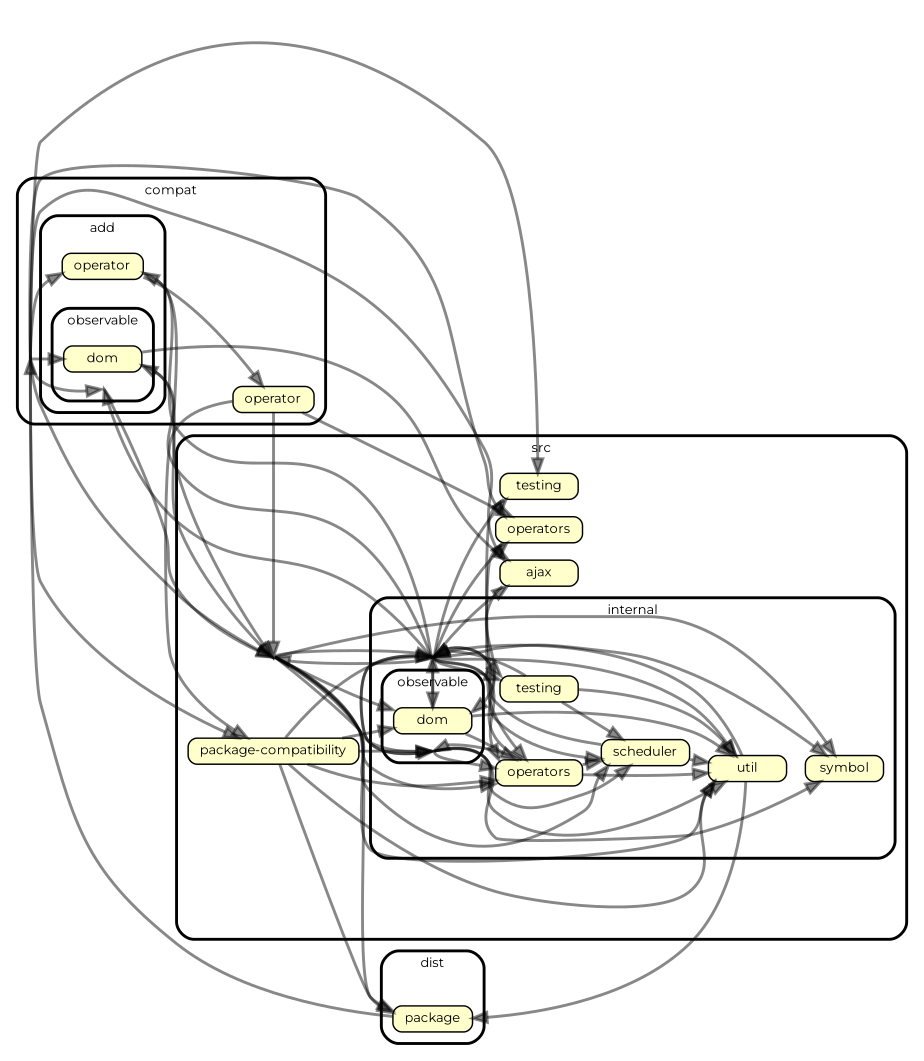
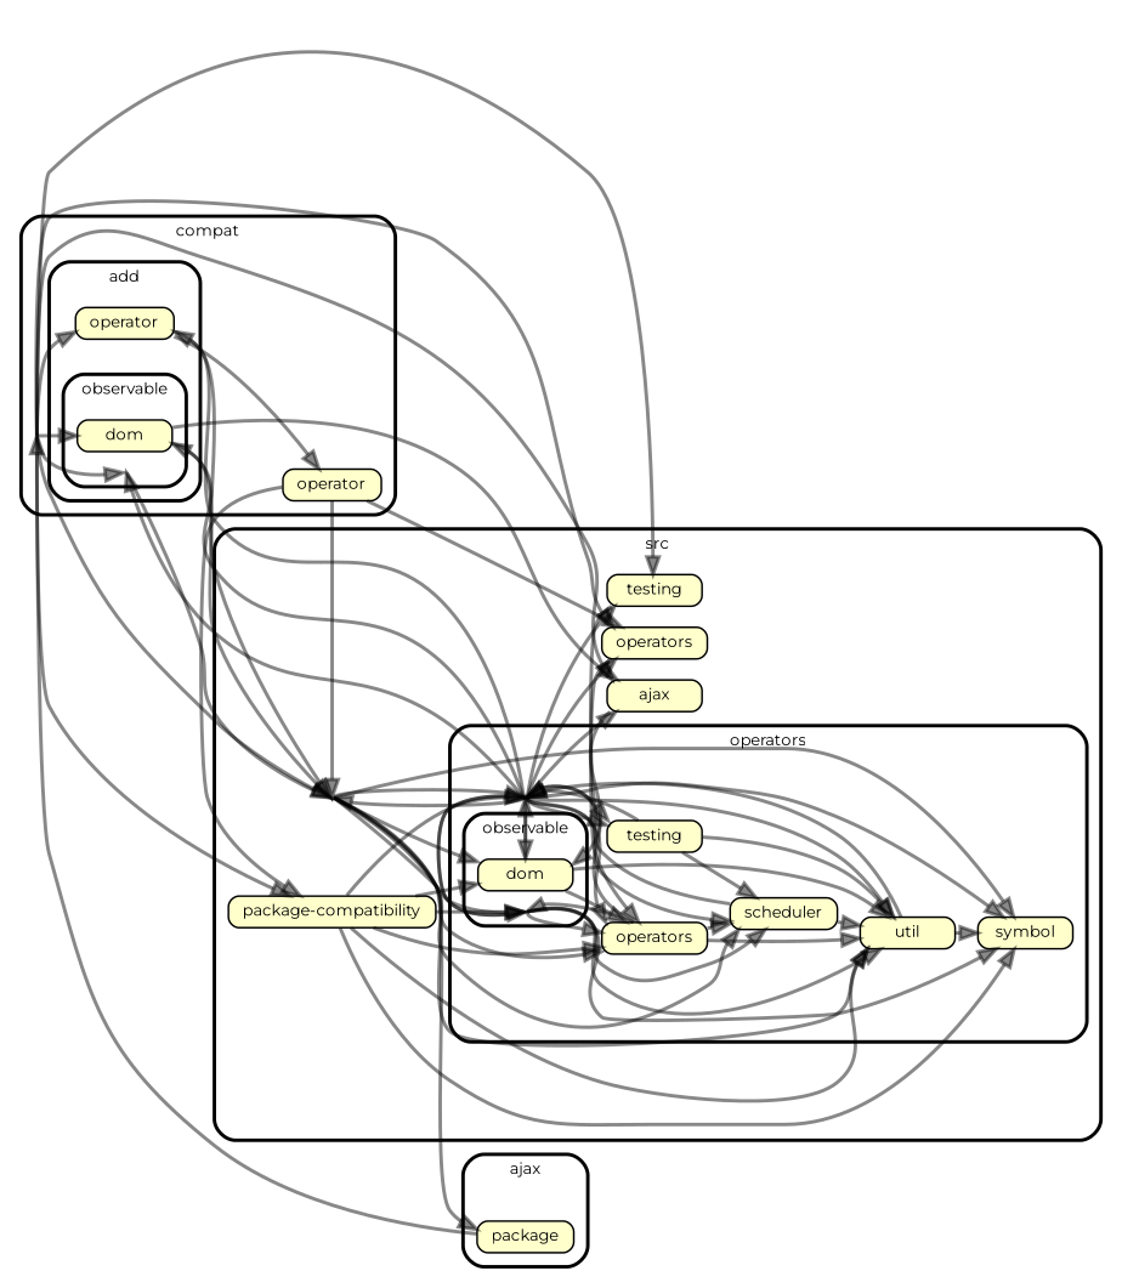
  digraph {
    compound=true
    fontname=Montserrat
    fontsize=9
    nodesep=0.16
    ordering=out
    rankdir=LR
    ranksep=0.18
    splines=true
    style="rounded,bold"
    node [fillcolor="#ffffcc" fontname=Montserrat fontsize=9 shape=box style="rounded, filled"]
    edge [arrowhead=normal color="#00000077" fontname=Montserrat fontsize=9 penwidth=2.0]
    "compat/add/observable" [height=0.2 shape=point style=invis width=0]
    n2 [height=0.2 label=dom]
    "compat/add" [height=0.2 shape=point style=invis width=0]
    n4 [height=0.2 label=operator]
    compat [height=0.2 shape=point style=invis width=0]
    n6 [height=0.2 label=operator]
    dist [height=0.2 shape=point style=invis width=0]
    n8 [height=0.2 label=package]
    "src/internal/observable" [height=0.2 shape=point style=invis width=0]
    n10 [height=0.2 label=dom]
    "src/internal" [height=0.2 shape=point style=invis width=0]
    n12 [height=0.2 label=operators]
    n13 [height=0.2 label=scheduler]
    n14 [height=0.2 label=symbol]
    n15 [height=0.2 label=testing]
    n16 [height=0.2 label=util]
    src [height=0.2 shape=point style=invis width=0]
    n18 [height=0.2 label=ajax]
    n19 [height=0.2 label="package-compatibility"]
    n20 [height=0.2 label=operators]
    n21 [height=0.2 label=testing]
    subgraph cluster_1 {
      label=compat
      compat
      n6
      subgraph cluster_2 {
        label=add
        "compat/add"
        n4
        subgraph cluster_3 {
          label=observable
          "compat/add/observable"
          n2
        }
      }
    }
    subgraph cluster_4 {
-     label=dist
+     label=ajax
      dist
      n8
    }
    subgraph cluster_5 {
      label=src
      src
      n18
      n19
      n20
      n21
      subgraph cluster_6 {
-       label=internal
+       label=operators
        "src/internal"
        n12
        n13
        n14
        n15
        n16
        subgraph cluster_7 {
          label=observable
          "src/internal/observable"
          n10
        }
      }
    }
    "compat/add/observable" -> src
    n2 -> src
    n2 -> n18
    n4 -> n6
    n4 -> src
    compat -> "compat/add/observable"
    compat -> n2
    compat -> n4
    compat -> src
    compat -> n18
    compat -> n19
    compat -> n20
    compat -> n21
    n6 -> src
    n6 -> n19
    n6 -> n20
    n8 -> compat
    "src/internal/observable" -> "src/internal"
    "src/internal/observable" -> n12
    "src/internal/observable" -> n13
    "src/internal/observable" -> n14
    "src/internal/observable" -> n16
    n10 -> "src/internal"
    n10 -> n12
    n10 -> n16
    "src/internal" -> "compat/add/observable"
    "src/internal" -> n2
    "src/internal" -> n4
    "src/internal" -> "src/internal/observable"
    "src/internal" -> n10
    "src/internal" -> n12
    "src/internal" -> n13
    "src/internal" -> n14
    "src/internal" -> n15
    "src/internal" -> n16
    "src/internal" -> src
    "src/internal" -> n18
    "src/internal" -> n20
    "src/internal" -> n21
    n12 -> "src/internal/observable"
    n12 -> "src/internal"
    n12 -> n13
    n12 -> n16
    n13 -> "src/internal"
    n13 -> n16
    n15 -> "src/internal"
    n15 -> n13
    n15 -> n16
    n16 -> "src/internal"
-   n16 -> n8
+   n16 -> n14
    src -> n8
    src -> "src/internal/observable"
    src -> n10
    src -> "src/internal"
    src -> n12
    src -> n13
    src -> n14
    src -> n16
    n18 -> n10
    n19 -> "src/internal/observable"
    n19 -> n10
    n19 -> "src/internal"
    n19 -> n12
-   n19 -> n8
+   n19 -> n14
    n19 -> n16
    n20 -> n12
    n21 -> n15
  }
